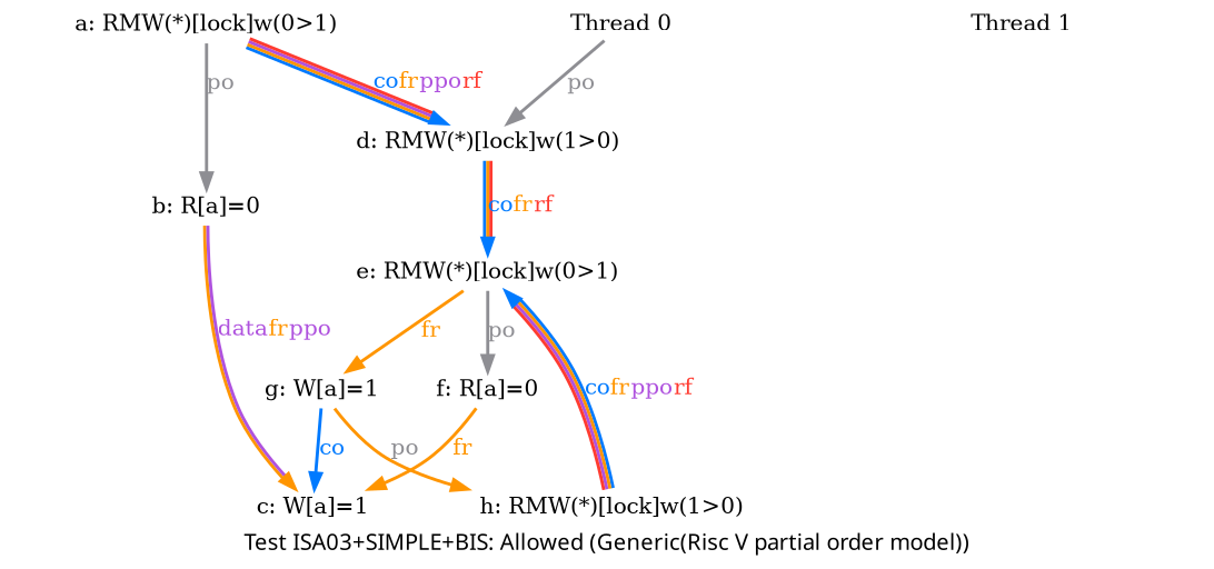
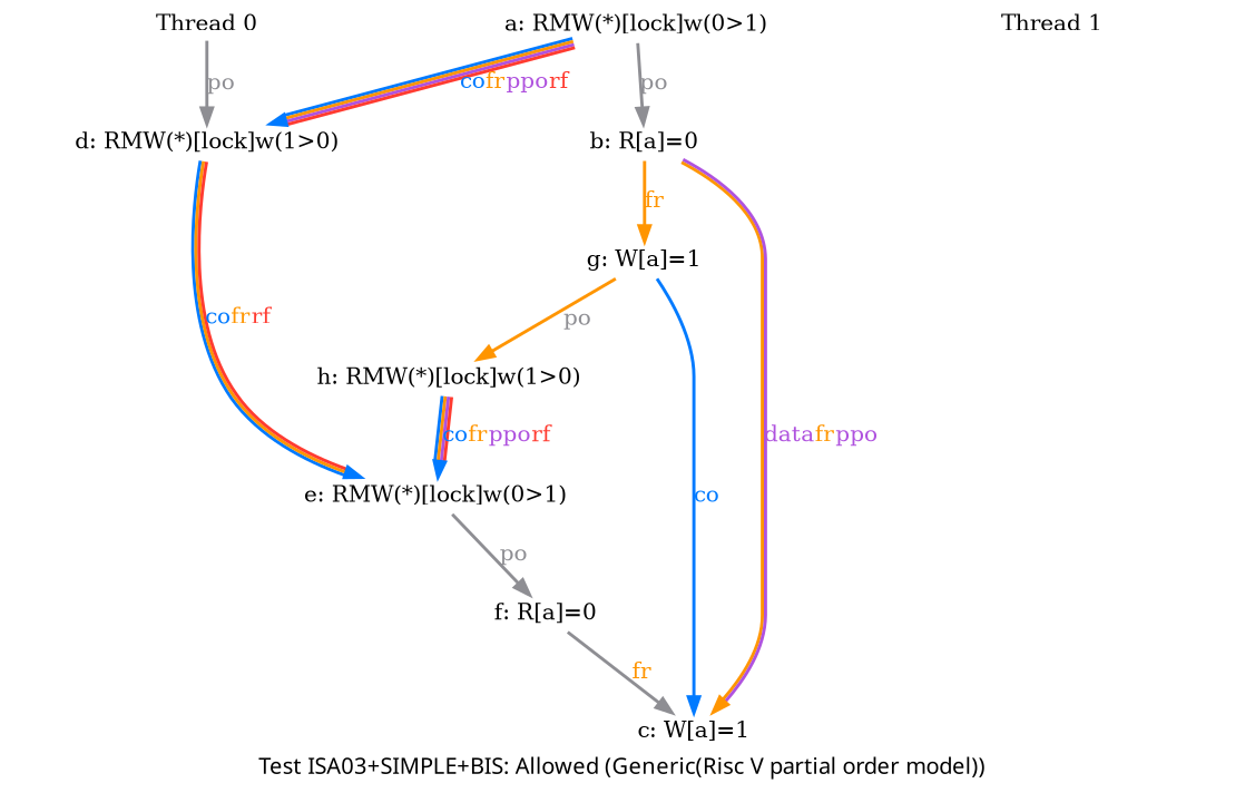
  digraph {
    fontname="SF Pro Display"
    fontsize=14
    label="Test ISA03+SIMPLE+BIS: Allowed (Generic(Risc V partial order model))"
    splines=spline
    node [fixedsize=false fontsize=14 shape=none]
    edge [arrowsize=1.000000 color="#8E8E93" fontsize=14 penwidth=2.000000]
    n1 [fixedsize=true height=0.281250 label="Thread 0" width=3.250000]
    n2 [height=0.194444 label="d: RMW(*)[lock]w(1>0)" width=3.500000]
    n3 [height=0.194444 label="a: RMW(*)[lock]w(0>1)" width=3.500000]
    n4 [height=0.194444 label="b: R[a]=0" width=1.166667]
    n5 [height=0.194444 label="c: W[a]=1" width=1.166667]
    n6 [height=0.194444 label="g: W[a]=1" width=1.166667]
    n7 [height=0.194444 label="e: RMW(*)[lock]w(0>1)" width=3.500000]
    n8 [height=0.194444 label="h: RMW(*)[lock]w(1>0)" width=3.500000]
    n9 [height=0.194444 label="f: R[a]=0" width=1.166667]
    n10 [fixedsize=true height=0.281250 label="Thread 1" width=3.250000]
    n1 -> n2 [label=<<font color="#8E8E93">po</font>>]
    n2 -> n7 [color="#007AFF:#FF9500:#FF3B30" label=<<font color="#007AFF">co</font><font color="#FF9500">fr</font><font color="#FF3B30">rf</font>>]
    n3 -> n2 [color="#007AFF:#FF9500:#AF52DE:#FF3B30" label=<<font color="#007AFF">co</font><font color="#FF9500">fr</font><font color="#AF52DE">ppo</font><font color="#FF3B30">rf</font>>]
    n3 -> n4 [label=<<font color="#8E8E93">po</font>>]
    n4 -> n5 [color="#FF9500:#AF52DE" label=<<font color="#AF52DE">data</font><font color="#FF9500">fr</font><font color="#AF52DE">ppo</font>>]
-   n7 -> n6 [color="#FF9500" label=<<font color="#FF9500">fr</font>>]
+   n4 -> n6 [color="#FF9500" label=<<font color="#FF9500">fr</font>>]
    n6 -> n5 [color="#007AFF" label=<<font color="#007AFF">co</font>>]
    n6 -> n8 [color="#FF9500" label=<<font color="#8E8E93">po</font>>]
    n7 -> n9 [label=<<font color="#8E8E93">po</font>>]
    n8 -> n7 [color="#007AFF:#FF9500:#AF52DE:#FF3B30" label=<<font color="#007AFF">co</font><font color="#FF9500">fr</font><font color="#AF52DE">ppo</font><font color="#FF3B30">rf</font>>]
-   n9 -> n5 [color="#FF9500" label=<<font color="#FF9500">fr</font>>]
+   n9 -> n5 [label=<<font color="#FF9500">fr</font>>]
  }
